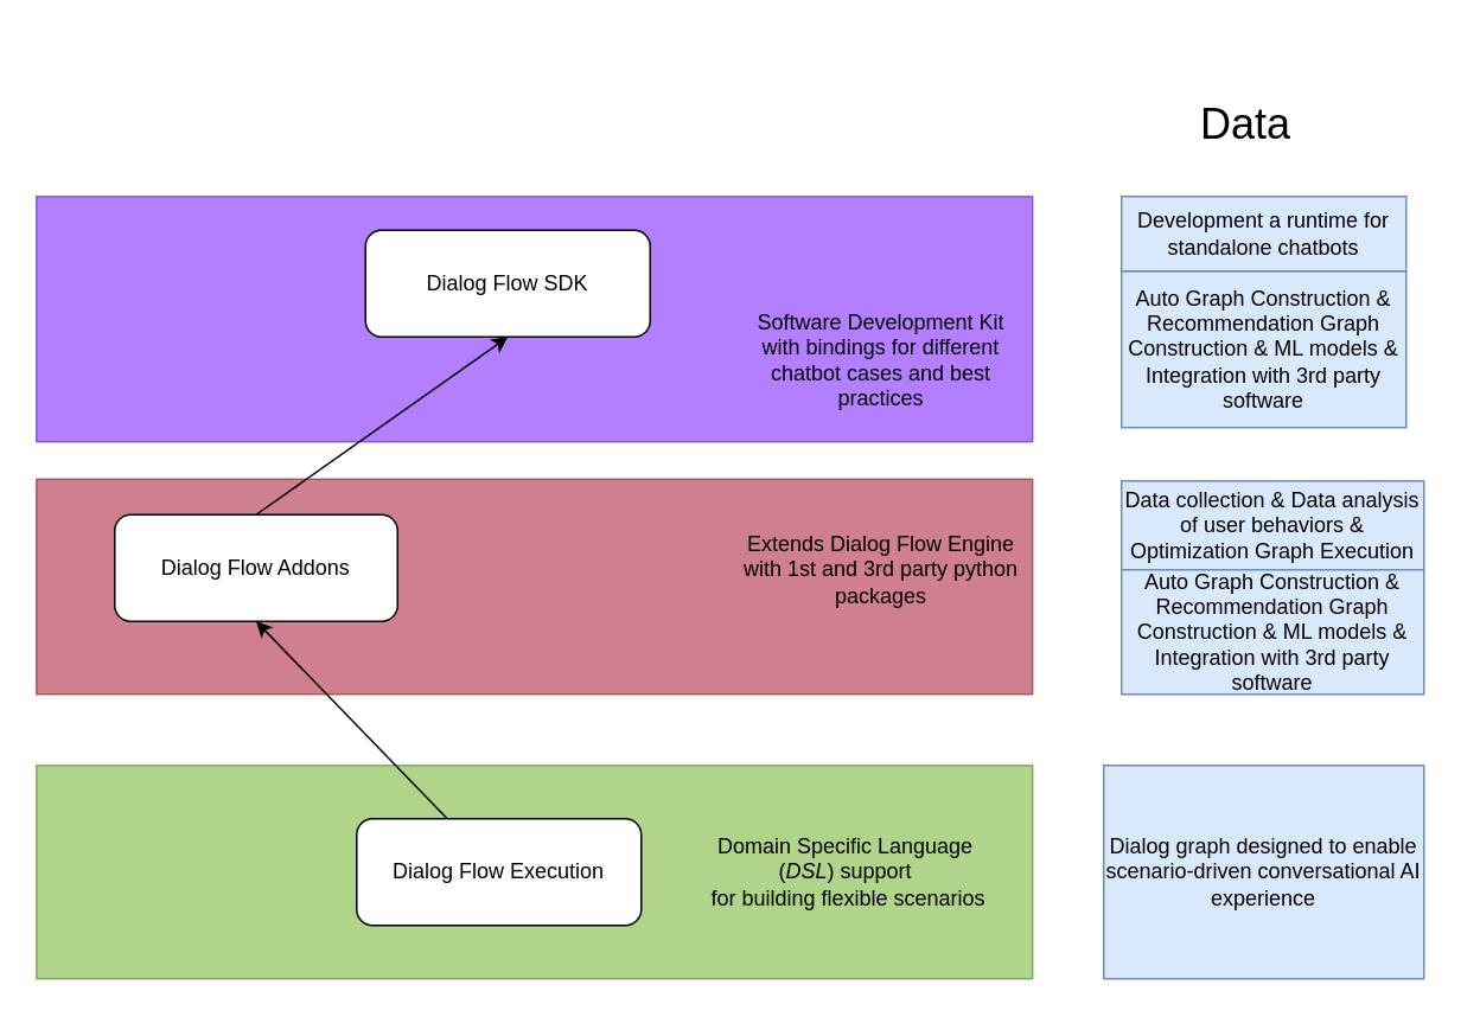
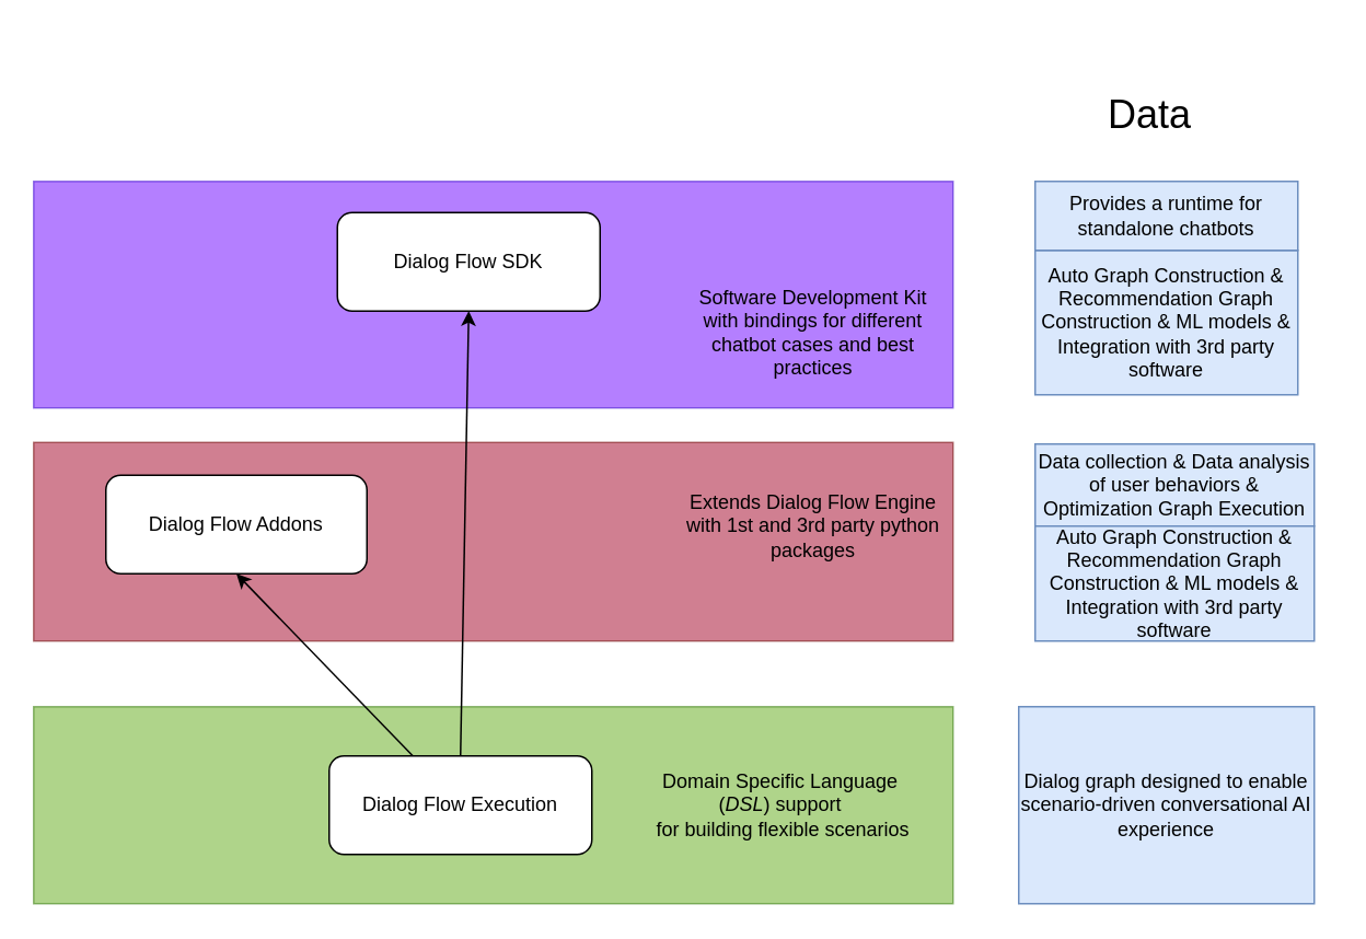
  <mxCell id="0" />
  <mxCell id="1" parent="0" />
  <mxCell id="2" value="&lt;span&gt;Dialog graph designed to enable scenario-driven conversational AI experience&lt;/span&gt;" style="rounded=0;whiteSpace=wrap;html=1;fillColor=#dae8fc;strokeColor=#6c8ebf;" parent="1" vertex="1"><mxGeometry x="620" y="430" width="180" height="120" as="geometry" /></mxCell>
  <mxCell id="3" value="" style="rounded=0;whiteSpace=wrap;html=1;opacity=50;fillColor=#6a00ff;strokeColor=#3700CC;fontColor=#ffffff;" parent="1" vertex="1"><mxGeometry x="20" y="110" width="560" height="138" as="geometry" /></mxCell>
  <mxCell id="4" value="" style="rounded=0;whiteSpace=wrap;html=1;opacity=50;fillColor=#a20025;strokeColor=#6F0000;fontColor=#ffffff;" parent="1" vertex="1"><mxGeometry x="20" y="269" width="560" height="121" as="geometry" /></mxCell>
  <mxCell id="5" value="" style="rounded=0;whiteSpace=wrap;html=1;opacity=50;fillColor=#60a917;strokeColor=#2D7600;fontColor=#ffffff;" parent="1" vertex="1"><mxGeometry x="20" y="430" width="560" height="120" as="geometry" /></mxCell>
  <mxCell id="6" value="" style="edgeStyle=none;html=1;entryX=0.5;entryY=1;entryDx=0;entryDy=0;" parent="1" source="8" target="10" edge="1"><mxGeometry relative="1" as="geometry"><mxPoint x="440" y="359" as="targetPoint" /></mxGeometry></mxCell>
+ <mxCell id="7" style="edgeStyle=none;html=1;exitX=0.5;exitY=0;exitDx=0;exitDy=0;entryX=0.5;entryY=1;entryDx=0;entryDy=0;" parent="1" source="8" target="11" edge="1"><mxGeometry relative="1" as="geometry" /></mxCell>
  <mxCell id="8" value="Dialog Flow Execution" style="rounded=1;whiteSpace=wrap;html=1;" parent="1" vertex="1"><mxGeometry x="200" y="460" width="160" height="60" as="geometry" /></mxCell>
- <mxCell id="9" style="edgeStyle=none;html=1;exitX=0.5;exitY=0;exitDx=0;exitDy=0;entryX=0.5;entryY=1;entryDx=0;entryDy=0;" parent="1" source="10" target="11" edge="1"><mxGeometry relative="1" as="geometry" /></mxCell>
  <mxCell id="10" value="Dialog Flow Addons" style="rounded=1;whiteSpace=wrap;html=1;" parent="1" vertex="1"><mxGeometry x="64" y="289" width="159" height="60" as="geometry" /></mxCell>
  <mxCell id="11" value="Dialog Flow SDK" style="rounded=1;whiteSpace=wrap;html=1;" parent="1" vertex="1"><mxGeometry x="205" y="129" width="160" height="60" as="geometry" /></mxCell>
  <mxCell id="12" value="&lt;span class=&quot;text&quot; lang=&quot;en&quot;&gt;&lt;br&gt;Domain Specific Language (&lt;em&gt;DSL&lt;/em&gt;) support&lt;br&gt;&amp;nbsp;for building flexible scenarios&lt;br&gt;&amp;nbsp;&lt;/span&gt;" style="text;html=1;strokeColor=none;fillColor=none;align=center;verticalAlign=middle;whiteSpace=wrap;rounded=0;opacity=50;" parent="1" vertex="1"><mxGeometry x="390" y="450" width="170" height="80" as="geometry" /></mxCell>
  <mxCell id="13" value="Extends Dialog Flow Engine with&amp;nbsp;&lt;span class=&quot;VIiyi&quot; lang=&quot;en&quot;&gt;1st and 3rd party python packages&lt;/span&gt;" style="text;html=1;strokeColor=none;fillColor=none;align=center;verticalAlign=middle;whiteSpace=wrap;rounded=0;opacity=50;" parent="1" vertex="1"><mxGeometry x="410" y="280" width="170" height="80" as="geometry" /></mxCell>
  <mxCell id="14" value="Software Development Kit&lt;br&gt;with bindings for different chatbot cases and best practices" style="text;html=1;strokeColor=none;fillColor=none;align=center;verticalAlign=middle;whiteSpace=wrap;rounded=0;opacity=50;" parent="1" vertex="1"><mxGeometry x="410" y="162" width="170" height="80" as="geometry" /></mxCell>
  <mxCell id="15" value="&lt;font style=&quot;font-size: 24px&quot;&gt;Data&lt;/font&gt;" style="text;html=1;strokeColor=none;fillColor=none;align=center;verticalAlign=middle;whiteSpace=wrap;rounded=0;" parent="1" vertex="1"><mxGeometry x="590" y="20" width="220" height="100" as="geometry" /></mxCell>
  <mxCell id="16" value="Data collection &amp;amp; Data analysis of user behaviors &amp;amp; Optimization Graph Execution" style="rounded=0;whiteSpace=wrap;html=1;fillColor=#dae8fc;strokeColor=#6c8ebf;" parent="1" vertex="1"><mxGeometry x="630" y="270" width="170" height="50" as="geometry" /></mxCell>
  <mxCell id="17" value="Auto Graph Construction &amp;amp; Recommendation Graph Construction &amp;amp; ML models &amp;amp; Integration with 3rd party software" style="rounded=0;whiteSpace=wrap;html=1;fillColor=#dae8fc;strokeColor=#6c8ebf;" parent="1" vertex="1"><mxGeometry x="630" y="152" width="160" height="88" as="geometry" /></mxCell>
- <mxCell id="18" value="Development a runtime for standalone chatbots" style="rounded=0;whiteSpace=wrap;html=1;fillColor=#dae8fc;strokeColor=#6c8ebf;" parent="1" vertex="1"><mxGeometry x="630" y="110" width="160" height="42" as="geometry" /></mxCell>
+ <mxCell id="18" value="Provides a runtime for standalone chatbots" style="rounded=0;whiteSpace=wrap;html=1;fillColor=#dae8fc;strokeColor=#6c8ebf;" parent="1" vertex="1"><mxGeometry x="630" y="110" width="160" height="42" as="geometry" /></mxCell>
  <mxCell id="19" value="Auto Graph Construction &amp;amp; Recommendation Graph Construction &amp;amp; ML models &amp;amp; Integration with 3rd party software" style="rounded=0;whiteSpace=wrap;html=1;fillColor=#dae8fc;strokeColor=#6c8ebf;" vertex="1" parent="1"><mxGeometry x="630" y="320" width="170" height="70" as="geometry" /></mxCell>
